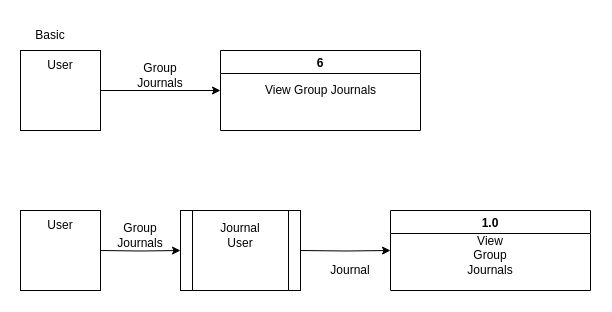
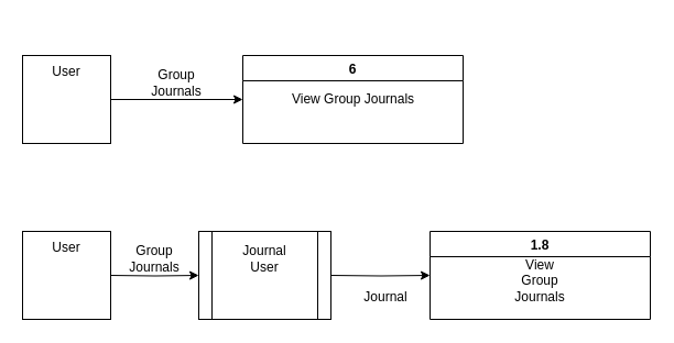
  <mxCell id="0" />
  <mxCell id="1" parent="0" />
  <mxCell id="2" value="" style="whiteSpace=wrap;html=1;aspect=fixed;" vertex="1" parent="1"><mxGeometry x="20" y="50" width="80" height="80" as="geometry" /></mxCell>
- <mxCell id="3" value="Basic" style="text;html=1;strokeColor=none;fillColor=none;align=center;verticalAlign=middle;whiteSpace=wrap;rounded=0;" vertex="1" parent="1"><mxGeometry x="20" y="20" width="60" height="30" as="geometry" /></mxCell>
  <mxCell id="4" value="User" style="text;html=1;strokeColor=none;fillColor=none;align=center;verticalAlign=middle;whiteSpace=wrap;rounded=0;" vertex="1" parent="1"><mxGeometry x="30" y="50" width="60" height="30" as="geometry" /></mxCell>
  <mxCell id="5" value="6" style="swimlane;" vertex="1" parent="1"><mxGeometry x="220" y="50" width="200" height="80" as="geometry" /></mxCell>
  <mxCell id="6" value="View Group Journals" style="text;html=1;align=center;verticalAlign=middle;resizable=0;points=[];autosize=1;strokeColor=none;fillColor=none;" vertex="1" parent="5"><mxGeometry x="40" y="30" width="120" height="20" as="geometry" /></mxCell>
  <mxCell id="7" value="" style="endArrow=classic;html=1;rounded=0;edgeStyle=orthogonalEdgeStyle;" edge="1" parent="1"><mxGeometry width="50" height="50" relative="1" as="geometry"><mxPoint x="100" y="90" as="sourcePoint" /><mxPoint x="220" y="90" as="targetPoint" /></mxGeometry></mxCell>
  <mxCell id="8" value="Group Journals" style="text;html=1;strokeColor=none;fillColor=none;align=center;verticalAlign=middle;whiteSpace=wrap;rounded=0;" vertex="1" parent="1"><mxGeometry x="130" y="60" width="60" height="30" as="geometry" /></mxCell>
  <mxCell id="9" value="" style="whiteSpace=wrap;html=1;aspect=fixed;" vertex="1" parent="1"><mxGeometry x="20" y="210" width="80" height="80" as="geometry" /></mxCell>
  <mxCell id="10" value="User" style="text;html=1;strokeColor=none;fillColor=none;align=center;verticalAlign=middle;whiteSpace=wrap;rounded=0;" vertex="1" parent="1"><mxGeometry x="30" y="210" width="60" height="30" as="geometry" /></mxCell>
  <mxCell id="11" value="" style="endArrow=classic;html=1;rounded=0;edgeStyle=orthogonalEdgeStyle;entryX=0;entryY=0.5;entryDx=0;entryDy=0;" edge="1" parent="1" target="12"><mxGeometry width="50" height="50" relative="1" as="geometry"><mxPoint x="100" y="250" as="sourcePoint" /><mxPoint x="150" y="250" as="targetPoint" /><Array as="points" /></mxGeometry></mxCell>
  <mxCell id="12" value="" style="shape=process;whiteSpace=wrap;html=1;backgroundOutline=1;" vertex="1" parent="1"><mxGeometry x="180" y="210" width="120" height="80" as="geometry" /></mxCell>
  <mxCell id="13" value="Group Journals" style="text;html=1;strokeColor=none;fillColor=none;align=center;verticalAlign=middle;whiteSpace=wrap;rounded=0;" vertex="1" parent="1"><mxGeometry x="110" y="220" width="60" height="30" as="geometry" /></mxCell>
  <mxCell id="14" value="Journal User" style="text;html=1;strokeColor=none;fillColor=none;align=center;verticalAlign=middle;whiteSpace=wrap;rounded=0;" vertex="1" parent="1"><mxGeometry x="210" y="220" width="60" height="30" as="geometry" /></mxCell>
  <mxCell id="15" value="" style="endArrow=classic;html=1;rounded=0;edgeStyle=orthogonalEdgeStyle;entryX=0;entryY=0.5;entryDx=0;entryDy=0;" edge="1" parent="1" target="16"><mxGeometry width="50" height="50" relative="1" as="geometry"><mxPoint x="300" y="250" as="sourcePoint" /><mxPoint x="350" y="250" as="targetPoint" /></mxGeometry></mxCell>
- <mxCell id="16" value="1.0" style="swimlane;" vertex="1" parent="1"><mxGeometry x="390" y="210" width="200" height="80" as="geometry" /></mxCell>
+ <mxCell id="16" value="1.8" style="swimlane;" vertex="1" parent="1"><mxGeometry x="390" y="210" width="200" height="80" as="geometry" /></mxCell>
  <mxCell id="17" value="View Group Journals" style="text;html=1;strokeColor=none;fillColor=none;align=center;verticalAlign=middle;whiteSpace=wrap;rounded=0;" vertex="1" parent="16"><mxGeometry x="70" y="30" width="60" height="30" as="geometry" /></mxCell>
  <mxCell id="18" value="Journal" style="text;html=1;strokeColor=none;fillColor=none;align=center;verticalAlign=middle;whiteSpace=wrap;rounded=0;" vertex="1" parent="1"><mxGeometry x="320" y="255" width="60" height="30" as="geometry" /></mxCell>
